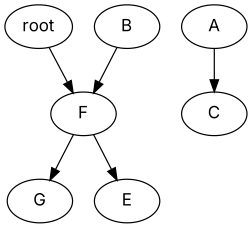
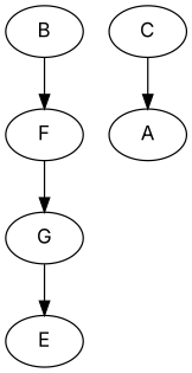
  strict digraph {
    fontname=Inter
    node [fontname=Inter]
    edge [fontname=Inter]
-   n1 [label=root]
    n2 [label=F]
    n3 [label=C]
    n4 [label=A]
    n5 [label=G]
    n6 [label=E]
    n7 [label=B]
-   n1 -> n2
    n2 -> n5
-   n2 -> n6
-   n4 -> n3
+   n5 -> n6
+   n3 -> n4
    n7 -> n2
  }
